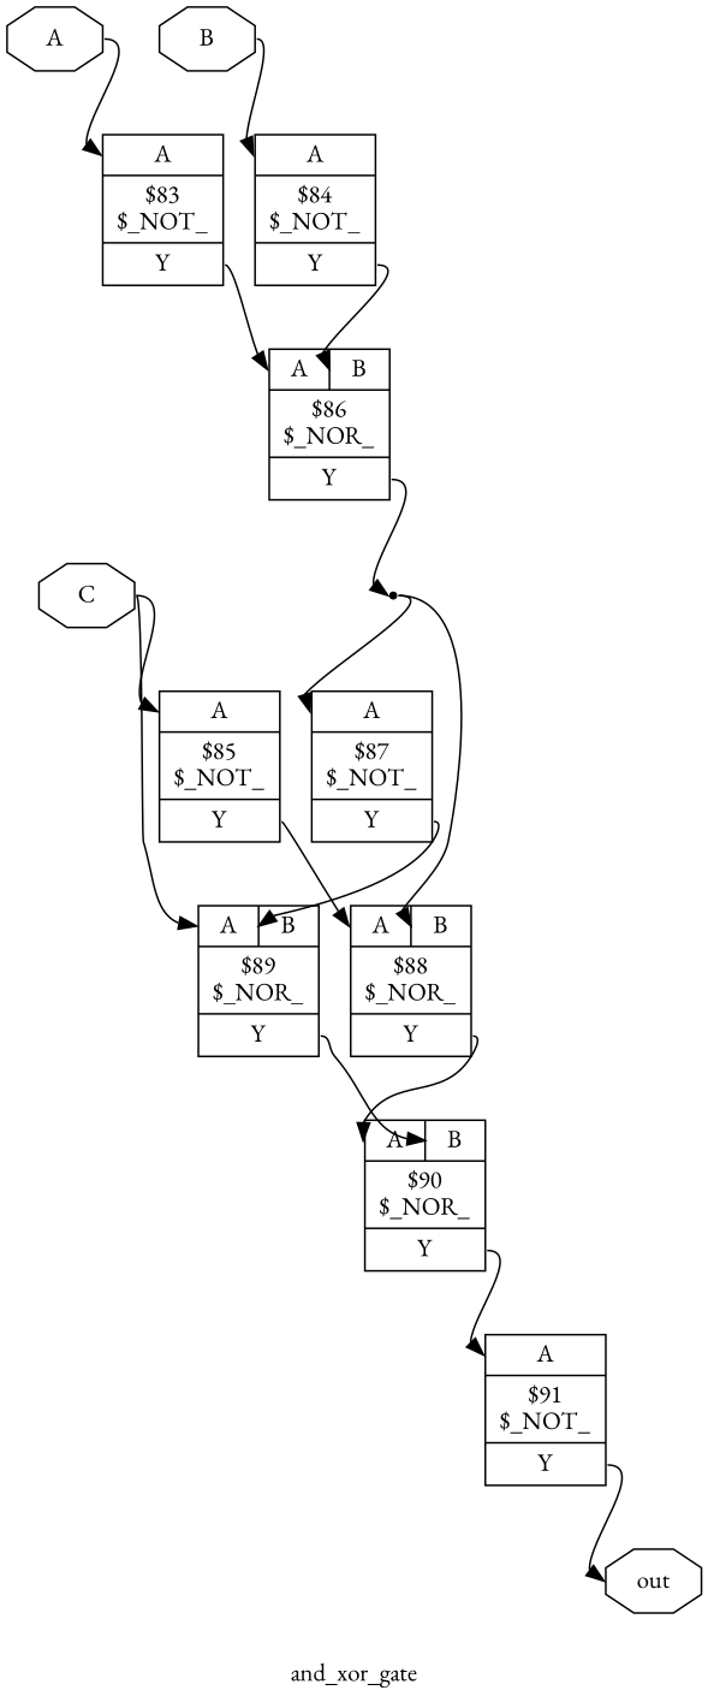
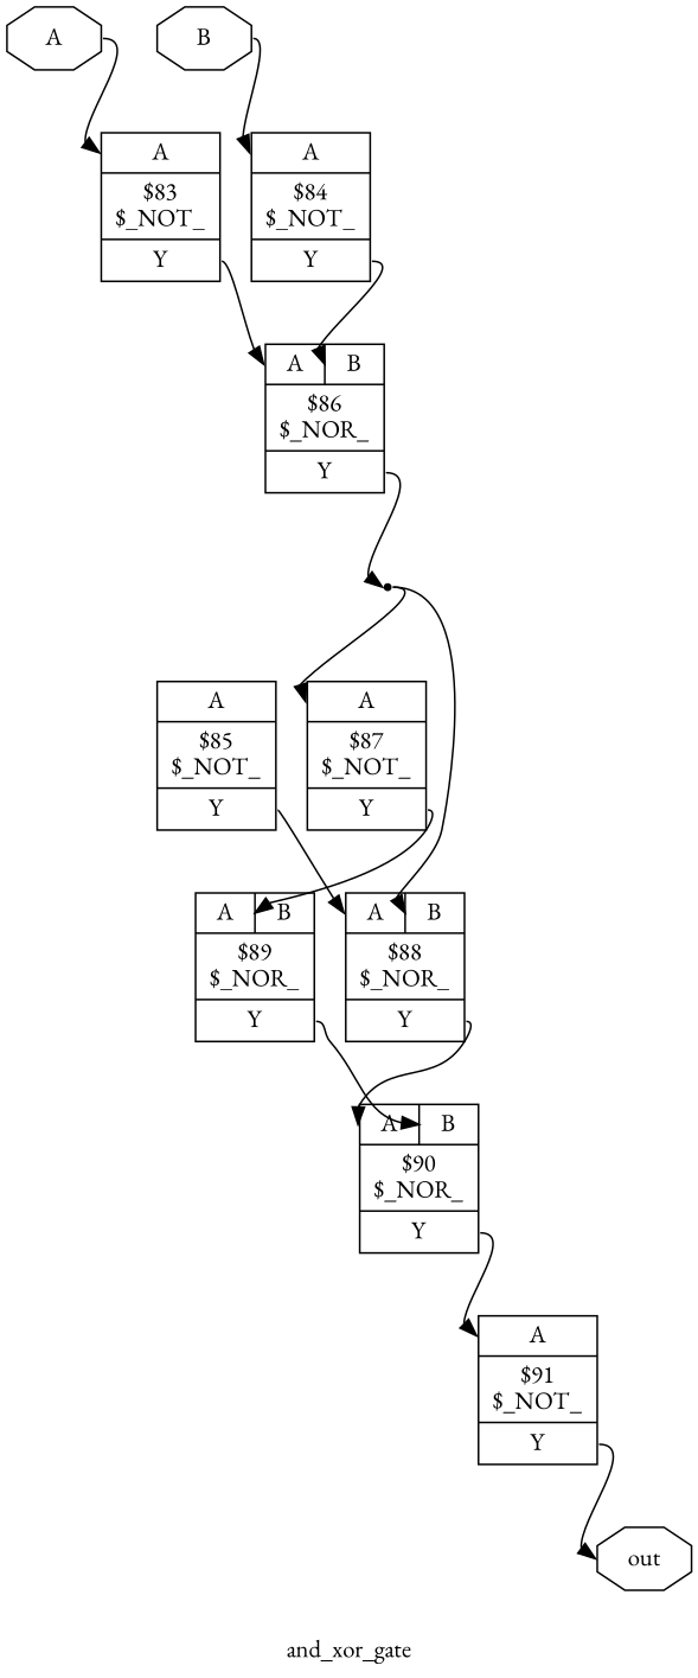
  digraph {
    label=and_xor_gate
    rankdir=TB
    remincross=true
    fontname="EB Garamond"
    node [shape=record fontname="EB Garamond"]
    edge [color=black fontcolor=black headport="p9:w" tailport="p13:e" fontname="EB Garamond"]
    n9 [color=black fontcolor=black label=A shape=octagon]
    c14 [label="{{<p9> A}|$83\n$_NOT_|{<p13> Y}}"]
    n10 [color=black fontcolor=black label=B shape=octagon]
    c15 [label="{{<p9> A}|$84\n$_NOT_|{<p13> Y}}"]
-   n11 [color=black fontcolor=black label=C shape=octagon]
    c16 [label="{{<p9> A}|$85\n$_NOT_|{<p13> Y}}"]
    c20 [label="{{<p9> A|<p10> B}|$89\n$_NOR_|{<p13> Y}}"]
    n12 [color=black fontcolor=black label=out shape=octagon]
    c17 [label="{{<p9> A|<p10> B}|$86\n$_NOR_|{<p13> Y}}"]
    c19 [label="{{<p9> A|<p10> B}|$88\n$_NOR_|{<p13> Y}}"]
    n7 [shape=point]
    c18 [label="{{<p9> A}|$87\n$_NOT_|{<p13> Y}}"]
    c21 [label="{{<p9> A|<p10> B}|$90\n$_NOR_|{<p13> Y}}"]
    c22 [label="{{<p9> A}|$91\n$_NOT_|{<p13> Y}}"]
    n9 -> c14 [tailport=e]
    c14 -> c17
    n10 -> c15 [tailport=e]
    c15 -> c17 [headport="p10:w"]
-   n11 -> c16 [tailport=e]
-   n11 -> c20 [tailport=e]
    c16 -> c19
    c20 -> c21 [headport="p10:w"]
    c17 -> n7 [headport=w]
    c19 -> c21
    n7 -> c19 [headport="p10:w" tailport=e]
    n7 -> c18 [tailport=e]
    c18 -> c20 [headport="p10:w"]
    c21 -> c22
    c22 -> n12 [headport=w]
  }
